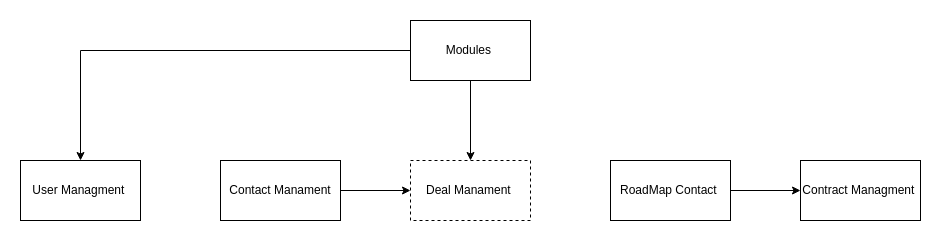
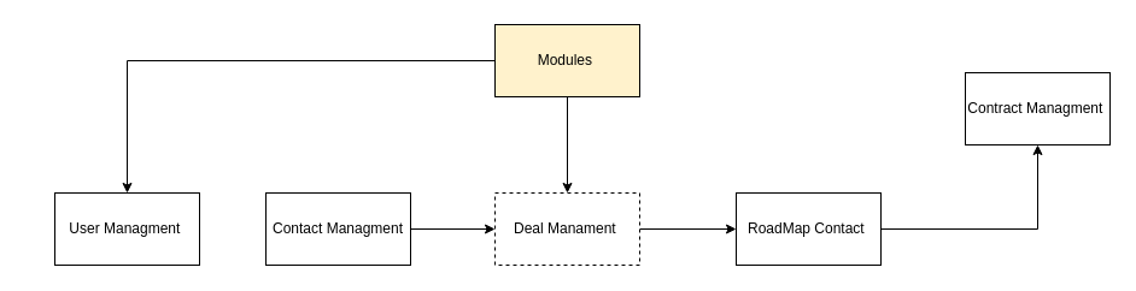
  <mxCell id="0" />
  <mxCell id="1" parent="0" />
  <mxCell id="2" value="" style="edgeStyle=orthogonalEdgeStyle;rounded=0;orthogonalLoop=1;jettySize=auto;html=1;" edge="1" parent="1" source="4" target="5"><mxGeometry relative="1" as="geometry" /></mxCell>
  <mxCell id="3" style="edgeStyle=orthogonalEdgeStyle;rounded=0;orthogonalLoop=1;jettySize=auto;html=1;" edge="1" parent="1" source="4" target="7"><mxGeometry relative="1" as="geometry" /></mxCell>
- <mxCell id="4" value="Modules&amp;nbsp;" style="rounded=0;whiteSpace=wrap;html=1;" vertex="1" parent="1"><mxGeometry x="410" y="20" width="120" height="60" as="geometry" /></mxCell>
- <mxCell id="5" value="User Managment&amp;nbsp;" style="whiteSpace=wrap;html=1;rounded=0;" vertex="1" parent="1"><mxGeometry x="20" y="160" width="120" height="60" as="geometry" /></mxCell>
+ <mxCell id="4" value="Modules&amp;nbsp;" style="rounded=0;whiteSpace=wrap;html=1;fillColor=#fff2cc;" vertex="1" parent="1"><mxGeometry x="410" y="20" width="120" height="60" as="geometry" /></mxCell>
+ <mxCell id="5" value="User Managment&amp;nbsp;" style="whiteSpace=wrap;html=1;rounded=0;" vertex="1" parent="1"><mxGeometry x="45" y="160" width="120" height="60" as="geometry" /></mxCell>
+ <mxCell id="6" value="" style="edgeStyle=orthogonalEdgeStyle;rounded=0;orthogonalLoop=1;jettySize=auto;html=1;" edge="1" parent="1" source="7" target="9"><mxGeometry relative="1" as="geometry" /></mxCell>
  <mxCell id="7" value="Deal Manament&amp;nbsp;" style="whiteSpace=wrap;html=1;rounded=0;dashed=1;" vertex="1" parent="1"><mxGeometry x="410" y="160" width="120" height="60" as="geometry" /></mxCell>
  <mxCell id="8" value="" style="edgeStyle=orthogonalEdgeStyle;rounded=0;orthogonalLoop=1;jettySize=auto;html=1;" edge="1" parent="1" source="9" target="10"><mxGeometry relative="1" as="geometry" /></mxCell>
  <mxCell id="9" value="RoadMap Contact&amp;nbsp;" style="whiteSpace=wrap;html=1;rounded=0;" vertex="1" parent="1"><mxGeometry x="610" y="160" width="120" height="60" as="geometry" /></mxCell>
- <mxCell id="10" value="Contract Managment&amp;nbsp;" style="whiteSpace=wrap;html=1;rounded=0;" vertex="1" parent="1"><mxGeometry x="800" y="160" width="120" height="60" as="geometry" /></mxCell>
+ <mxCell id="10" value="Contract Managment&amp;nbsp;" style="whiteSpace=wrap;html=1;rounded=0;" vertex="1" parent="1"><mxGeometry x="800" y="60" width="120" height="60" as="geometry" /></mxCell>
  <mxCell id="11" style="edgeStyle=orthogonalEdgeStyle;rounded=0;orthogonalLoop=1;jettySize=auto;html=1;" edge="1" parent="1" source="12" target="7"><mxGeometry relative="1" as="geometry" /></mxCell>
- <mxCell id="12" value="Contact Manament" style="whiteSpace=wrap;html=1;rounded=0;" vertex="1" parent="1"><mxGeometry x="220" y="160" width="120" height="60" as="geometry" /></mxCell>
+ <mxCell id="12" value="Contact Managment" style="whiteSpace=wrap;html=1;rounded=0;" vertex="1" parent="1"><mxGeometry x="220" y="160" width="120" height="60" as="geometry" /></mxCell>
